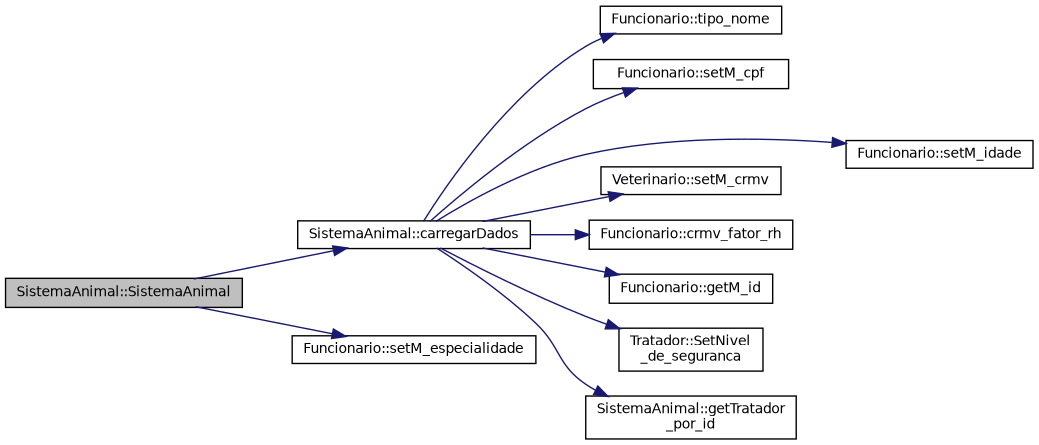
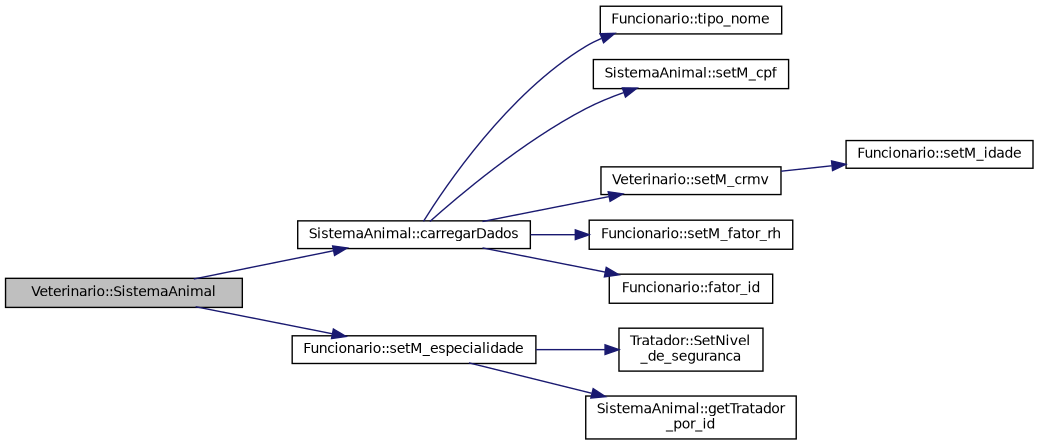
  digraph {
    rankdir=LR
    node [color=black fillcolor=white fontname=Helvetica fontsize=10 shape=record style=filled]
    edge [color=midnightblue fontname=Helvetica fontsize=10 labelfontname=Helvetica labelfontsize=10 style=solid]
-   n1 [fillcolor=grey75 fontcolor=black height=0.2 label="SistemaAnimal::SistemaAnimal" width=0.4]
+   n1 [fillcolor=grey75 fontcolor=black height=0.2 label="Veterinario::SistemaAnimal" width=0.4]
    n2 [height=0.2 label="SistemaAnimal::carregarDados" width=0.4]
    n3 [height=0.2 label="Funcionario::setM_especialidade" width=0.4]
    n4 [height=0.2 label="Funcionario::tipo_nome" width=0.4]
-   n5 [height=0.2 label="Funcionario::setM_cpf" width=0.4]
+   n5 [height=0.2 label="SistemaAnimal::setM_cpf" width=0.4]
    n6 [height=0.2 label="Funcionario::setM_idade" width=0.4]
-   n7 [height=0.2 label="Funcionario::crmv_fator_rh" width=0.4]
+   n7 [height=0.2 label="Funcionario::setM_fator_rh" width=0.4]
    n8 [height=0.2 label="Veterinario::setM_crmv" width=0.4]
-   n9 [height=0.2 label="Funcionario::getM_id" width=0.4]
+   n9 [height=0.2 label="Funcionario::fator_id" width=0.4]
    n10 [height=0.2 label="Tratador::SetNivel\l_de_seguranca" width=0.4]
    n11 [height=0.2 label="SistemaAnimal::getTratador\l_por_id" width=0.4]
    n1 -> n2
    n1 -> n3
    n2 -> n4
    n2 -> n5
-   n2 -> n6
+   n8 -> n6
    n2 -> n7
    n2 -> n8
    n2 -> n9
-   n2 -> n10
-   n2 -> n11
+   n3 -> n10
+   n3 -> n11
  }
